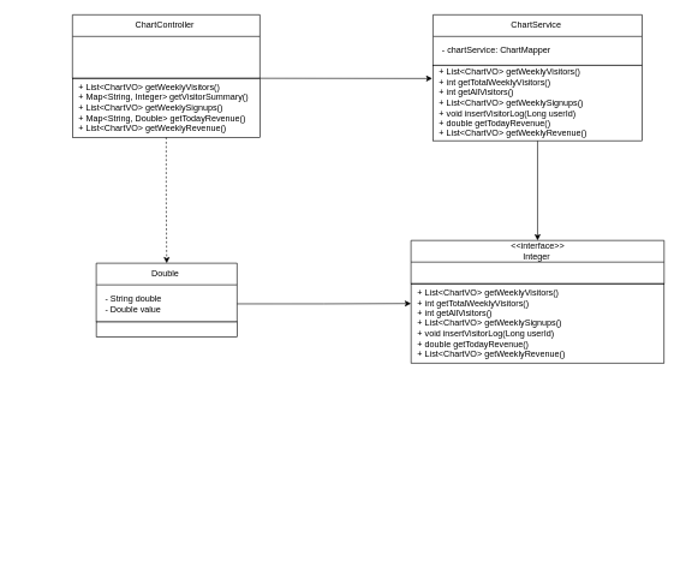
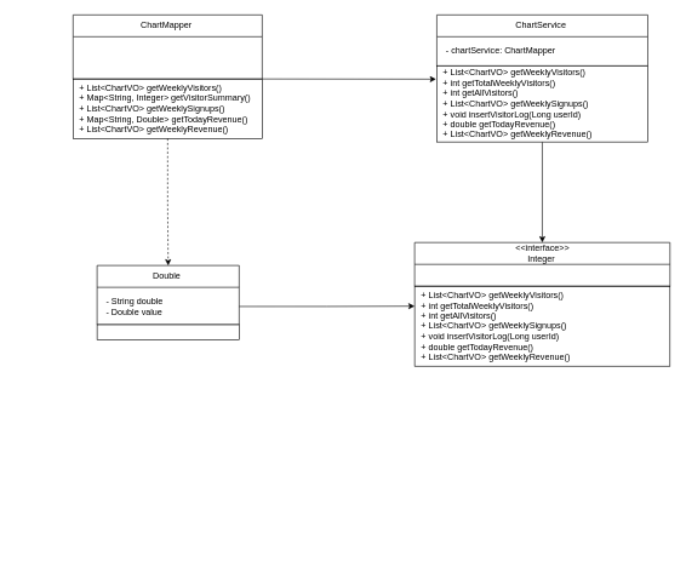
  <mxCell id="0" />
  <mxCell id="1" parent="0" />
  <mxCell id="2" value="" style="endArrow=classic;html=1;rounded=0;exitX=1;exitY=0;exitDx=0;exitDy=0;entryX=0;entryY=0.25;entryDx=0;entryDy=0;" edge="1" parent="1" source="11"><mxGeometry width="50" height="50" relative="1" as="geometry"><mxPoint x="259" y="263" as="sourcePoint" /><mxPoint x="599" y="108.37" as="targetPoint" /></mxGeometry></mxCell>
  <mxCell id="3" style="edgeStyle=orthogonalEdgeStyle;rounded=0;orthogonalLoop=1;jettySize=auto;html=1;entryX=0.5;entryY=0;entryDx=0;entryDy=0;" edge="1" parent="1" source="17" target="20"><mxGeometry relative="1" as="geometry" /></mxCell>
  <mxCell id="4" value="" style="endArrow=classic;html=1;rounded=0;exitX=1;exitY=0.5;exitDx=0;exitDy=0;entryX=0;entryY=0.25;entryDx=0;entryDy=0;edgeStyle=orthogonalEdgeStyle;" edge="1" parent="1" source="8" target="19"><mxGeometry width="50" height="50" relative="1" as="geometry"><mxPoint x="-101" y="809" as="sourcePoint" /><mxPoint x="460" y="557.68" as="targetPoint" /></mxGeometry></mxCell>
  <mxCell id="5" value="" style="group" vertex="1" connectable="0" parent="1"><mxGeometry x="20" y="510" width="250" height="271" as="geometry" /></mxCell>
  <mxCell id="6" value="" style="group" vertex="1" connectable="0" parent="5"><mxGeometry x="103" y="-144" width="250" height="250.154" as="geometry" /></mxCell>
  <mxCell id="7" value="Double&amp;nbsp;" style="swimlane;fontStyle=0;childLayout=stackLayout;horizontal=1;startSize=30;horizontalStack=0;resizeParent=1;resizeParentMax=0;resizeLast=0;collapsible=1;marginBottom=0;whiteSpace=wrap;html=1;container=0;" vertex="1" parent="6"><mxGeometry x="10" y="-1.42" width="195.31" height="81.42" as="geometry"><mxRectangle x="100" y="80" width="140" height="30" as="alternateBounds" /></mxGeometry></mxCell>
  <mxCell id="8" value="&lt;div&gt;&amp;nbsp; - String double&lt;/div&gt;&lt;div&gt;&amp;nbsp; - Double value&lt;/div&gt;" style="text;strokeColor=none;fillColor=none;align=left;verticalAlign=middle;spacingLeft=4;spacingRight=4;overflow=hidden;points=[[0,0.5],[1,0.5]];portConstraint=eastwest;rotatable=0;whiteSpace=wrap;html=1;container=0;" vertex="1" parent="6"><mxGeometry x="10" y="29.85" width="195.31" height="50.15" as="geometry" /></mxCell>
  <mxCell id="9" value="" style="rounded=0;whiteSpace=wrap;html=1;align=left;container=0;" vertex="1" parent="6"><mxGeometry x="10" y="79.996" width="195.31" height="20.846" as="geometry" /></mxCell>
  <mxCell id="10" value="" style="group" vertex="1" connectable="0" parent="1"><mxGeometry x="100" y="20" width="260" height="170" as="geometry" /></mxCell>
  <mxCell id="11" value="&lt;div&gt;&amp;nbsp; + List&amp;lt;ChartVO&amp;gt; getWeeklyVisitors()&lt;/div&gt;&lt;div&gt;&amp;nbsp; + Map&amp;lt;String, Integer&amp;gt; getVisitorSummary()&lt;/div&gt;&lt;div&gt;&amp;nbsp; + List&amp;lt;ChartVO&amp;gt; getWeeklySignups()&lt;/div&gt;&lt;div&gt;&amp;nbsp; + Map&amp;lt;String, Double&amp;gt; getTodayRevenue()&lt;/div&gt;&lt;div&gt;&amp;nbsp; + List&amp;lt;ChartVO&amp;gt; getWeeklyRevenue()&lt;/div&gt;" style="rounded=0;whiteSpace=wrap;html=1;align=left;container=0;" vertex="1" parent="10"><mxGeometry y="88.06" width="260" height="81.94" as="geometry" /></mxCell>
- <mxCell id="12" value="ChartController&amp;nbsp;" style="swimlane;fontStyle=0;childLayout=stackLayout;horizontal=1;startSize=30;horizontalStack=0;resizeParent=1;resizeParentMax=0;resizeLast=0;collapsible=1;marginBottom=0;whiteSpace=wrap;html=1;container=0;" vertex="1" parent="10"><mxGeometry width="260" height="88.06" as="geometry"><mxRectangle x="100" y="80" width="140" height="30" as="alternateBounds" /></mxGeometry></mxCell>
+ <mxCell id="12" value="ChartMapper&amp;nbsp;" style="swimlane;fontStyle=0;childLayout=stackLayout;horizontal=1;startSize=30;horizontalStack=0;resizeParent=1;resizeParentMax=0;resizeLast=0;collapsible=1;marginBottom=0;whiteSpace=wrap;html=1;container=0;" vertex="1" parent="10"><mxGeometry width="260" height="88.06" as="geometry"><mxRectangle x="100" y="80" width="140" height="30" as="alternateBounds" /></mxGeometry></mxCell>
  <mxCell id="13" style="rounded=0;orthogonalLoop=1;jettySize=auto;html=1;edgeStyle=orthogonalEdgeStyle;dashed=1;" edge="1" parent="1" source="11" target="7"><mxGeometry relative="1" as="geometry" /></mxCell>
  <mxCell id="14" value="" style="group" vertex="1" connectable="0" parent="1"><mxGeometry x="600" y="20" width="290" height="220" as="geometry" /></mxCell>
  <mxCell id="15" value="ChartService&amp;nbsp;" style="swimlane;fontStyle=0;childLayout=stackLayout;horizontal=1;startSize=30;horizontalStack=0;resizeParent=1;resizeParentMax=0;resizeLast=0;collapsible=1;marginBottom=0;whiteSpace=wrap;html=1;container=0;" vertex="1" parent="14"><mxGeometry width="290" height="70" as="geometry"><mxRectangle x="100" y="80" width="140" height="30" as="alternateBounds" /></mxGeometry></mxCell>
  <mxCell id="16" value="&amp;nbsp; - chartService: ChartMapper" style="text;strokeColor=none;fillColor=none;align=left;verticalAlign=middle;spacingLeft=4;spacingRight=4;overflow=hidden;points=[[0,0.5],[1,0.5]];portConstraint=eastwest;rotatable=0;whiteSpace=wrap;html=1;container=0;" vertex="1" parent="15"><mxGeometry y="30" width="290" height="40" as="geometry" /></mxCell>
  <mxCell id="17" value="&lt;div&gt;&amp;nbsp; + List&amp;lt;ChartVO&amp;gt; getWeeklyVisitors()&lt;/div&gt;&lt;div&gt;&amp;nbsp; + int getTotalWeeklyVisitors()&lt;/div&gt;&lt;div&gt;&amp;nbsp; + int getAllVisitors()&lt;/div&gt;&lt;div&gt;&amp;nbsp; + List&amp;lt;ChartVO&amp;gt; getWeeklySignups()&lt;/div&gt;&lt;div&gt;&amp;nbsp; + void insertVisitorLog(Long userId)&lt;/div&gt;&lt;div&gt;&amp;nbsp; + double getTodayRevenue()&lt;/div&gt;&lt;div&gt;&amp;nbsp; + List&amp;lt;ChartVO&amp;gt; getWeeklyRevenue()&lt;/div&gt;" style="rounded=0;whiteSpace=wrap;html=1;align=left;container=0;" vertex="1" parent="14"><mxGeometry y="70.001" width="290.0" height="104.679" as="geometry" /></mxCell>
  <mxCell id="18" value="" style="group" vertex="1" connectable="0" parent="1"><mxGeometry x="569.5" y="333" width="351" height="170" as="geometry" /></mxCell>
  <mxCell id="19" value="&lt;div&gt;&amp;nbsp; + List&amp;lt;ChartVO&amp;gt; getWeeklyVisitors()&lt;/div&gt;&lt;div&gt;&amp;nbsp; + int getTotalWeeklyVisitors()&lt;/div&gt;&lt;div&gt;&amp;nbsp; + int getAllVisitors()&lt;/div&gt;&lt;div&gt;&amp;nbsp; + List&amp;lt;ChartVO&amp;gt; getWeeklySignups()&lt;/div&gt;&lt;div&gt;&amp;nbsp; + void insertVisitorLog(Long userId)&lt;/div&gt;&lt;div&gt;&amp;nbsp; + double getTodayRevenue()&lt;/div&gt;&lt;div&gt;&amp;nbsp; + List&amp;lt;ChartVO&amp;gt; getWeeklyRevenue()&lt;/div&gt;" style="rounded=0;whiteSpace=wrap;html=1;align=left;container=0;" vertex="1" parent="18"><mxGeometry y="60" width="351" height="110" as="geometry" /></mxCell>
  <mxCell id="20" value="&lt;div&gt;&amp;lt;&amp;lt;interface&amp;gt;&amp;gt;&lt;/div&gt;Integer&amp;nbsp;" style="swimlane;fontStyle=0;childLayout=stackLayout;horizontal=1;startSize=30;horizontalStack=0;resizeParent=1;resizeParentMax=0;resizeLast=0;collapsible=1;marginBottom=0;whiteSpace=wrap;html=1;container=0;" vertex="1" parent="18"><mxGeometry width="351" height="60" as="geometry"><mxRectangle x="100" y="80" width="140" height="30" as="alternateBounds" /></mxGeometry></mxCell>
